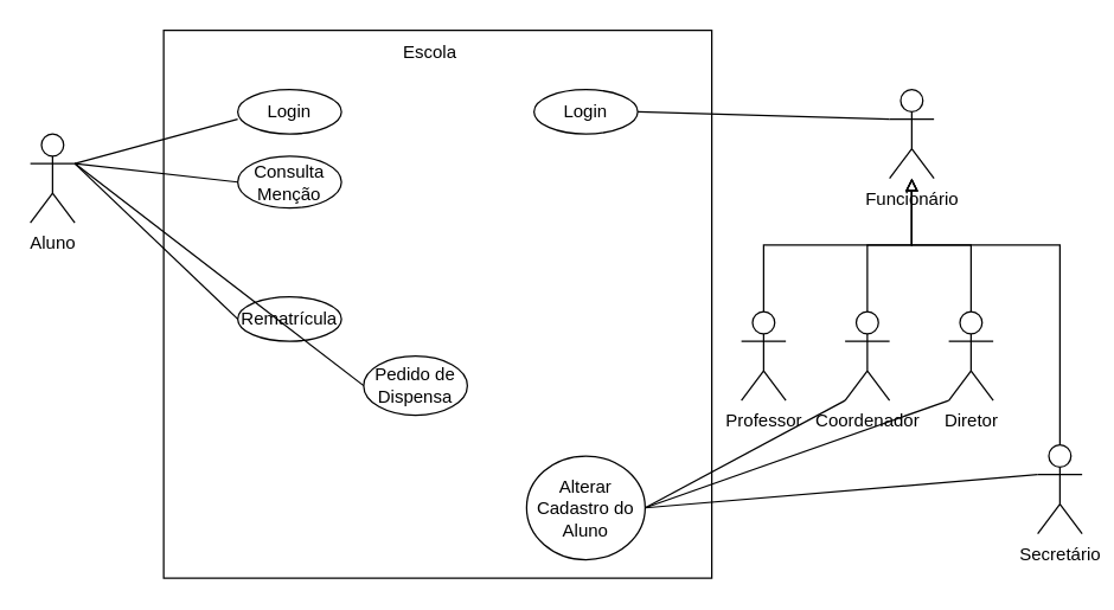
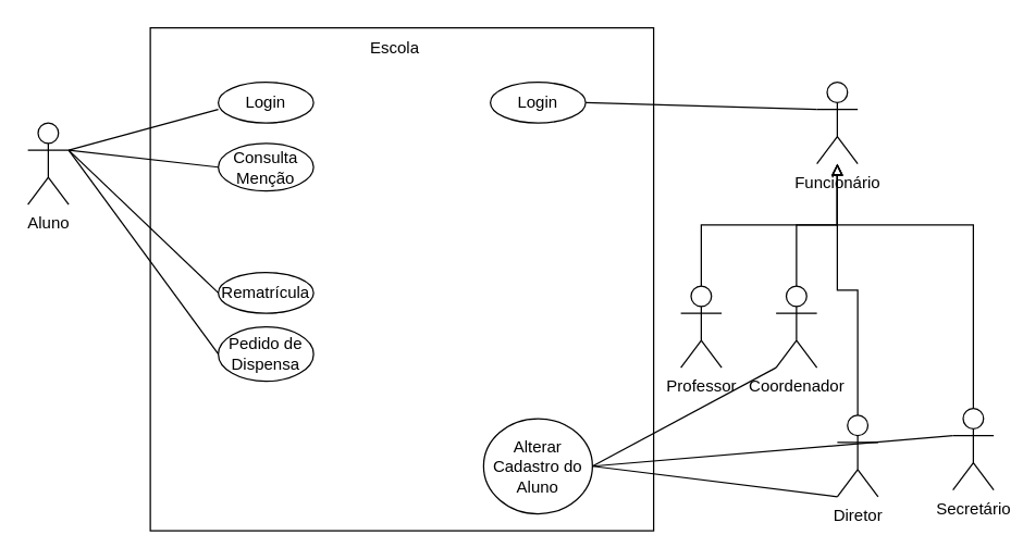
  <mxCell id="0" />
  <mxCell id="1" parent="0" />
  <mxCell id="2" value="Aluno&lt;br&gt;" style="shape=umlActor;verticalLabelPosition=bottom;verticalAlign=top;html=1;outlineConnect=0;" vertex="1" parent="1"><mxGeometry x="20" y="90" width="30" height="60" as="geometry" /></mxCell>
  <mxCell id="3" value="" style="whiteSpace=wrap;html=1;aspect=fixed;" vertex="1" parent="1"><mxGeometry x="110" y="20" width="370" height="370" as="geometry" /></mxCell>
  <mxCell id="4" value="Escola" style="text;html=1;strokeColor=none;fillColor=none;align=center;verticalAlign=middle;whiteSpace=wrap;rounded=0;" vertex="1" parent="1"><mxGeometry x="260" y="20" width="60" height="30" as="geometry" /></mxCell>
  <mxCell id="5" value="Login" style="ellipse;whiteSpace=wrap;html=1;" vertex="1" parent="1"><mxGeometry x="160" y="60" width="70" height="30" as="geometry" /></mxCell>
  <mxCell id="6" value="" style="endArrow=none;html=1;rounded=0;entryX=0.135;entryY=0.162;entryDx=0;entryDy=0;entryPerimeter=0;exitX=1;exitY=0.333;exitDx=0;exitDy=0;exitPerimeter=0;" edge="1" parent="1" source="2" target="3"><mxGeometry width="50" height="50" relative="1" as="geometry"><mxPoint x="300" y="300" as="sourcePoint" /><mxPoint x="350" y="250" as="targetPoint" /></mxGeometry></mxCell>
  <mxCell id="7" value="Consulta Menção" style="ellipse;whiteSpace=wrap;html=1;" vertex="1" parent="1"><mxGeometry x="160" y="105" width="70" height="35" as="geometry" /></mxCell>
  <mxCell id="8" value="" style="endArrow=none;html=1;rounded=0;entryX=0;entryY=0.5;entryDx=0;entryDy=0;exitX=1;exitY=0.333;exitDx=0;exitDy=0;exitPerimeter=0;" edge="1" parent="1" source="2" target="7"><mxGeometry width="50" height="50" relative="1" as="geometry"><mxPoint x="60" y="120" as="sourcePoint" /><mxPoint x="169.95" y="89.94" as="targetPoint" /></mxGeometry></mxCell>
  <mxCell id="9" value="Rematrícula" style="ellipse;whiteSpace=wrap;html=1;" vertex="1" parent="1"><mxGeometry x="160" y="200" width="70" height="30" as="geometry" /></mxCell>
- <mxCell id="10" value="Pedido de Dispensa" style="ellipse;whiteSpace=wrap;html=1;" vertex="1" parent="1"><mxGeometry x="245" y="240" width="70" height="40" as="geometry" /></mxCell>
+ <mxCell id="10" value="Pedido de Dispensa" style="ellipse;whiteSpace=wrap;html=1;" vertex="1" parent="1"><mxGeometry x="160" y="240" width="70" height="40" as="geometry" /></mxCell>
  <mxCell id="11" value="" style="endArrow=none;html=1;rounded=0;entryX=0;entryY=0.5;entryDx=0;entryDy=0;exitX=1;exitY=0.333;exitDx=0;exitDy=0;exitPerimeter=0;" edge="1" parent="1" source="2" target="9"><mxGeometry width="50" height="50" relative="1" as="geometry"><mxPoint x="60" y="120" as="sourcePoint" /><mxPoint x="170" y="175" as="targetPoint" /></mxGeometry></mxCell>
  <mxCell id="12" value="" style="endArrow=none;html=1;rounded=0;entryX=0;entryY=0.5;entryDx=0;entryDy=0;exitX=1;exitY=0.333;exitDx=0;exitDy=0;exitPerimeter=0;" edge="1" parent="1" source="2" target="10"><mxGeometry width="50" height="50" relative="1" as="geometry"><mxPoint x="70" y="130" as="sourcePoint" /><mxPoint x="180" y="185" as="targetPoint" /></mxGeometry></mxCell>
  <mxCell id="13" value="" style="edgeStyle=elbowEdgeStyle;rounded=0;orthogonalLoop=1;jettySize=auto;elbow=vertical;html=1;endArrow=block;endFill=0;exitX=0.5;exitY=0;exitDx=0;exitDy=0;exitPerimeter=0;" edge="1" parent="1" target="14"><mxGeometry relative="1" as="geometry"><mxPoint x="715" y="305" as="sourcePoint" /><mxPoint x="615" y="125" as="targetPoint" /><Array as="points"><mxPoint x="670" y="165" /><mxPoint x="690" y="165" /></Array></mxGeometry></mxCell>
  <mxCell id="14" value="Funcionário" style="shape=umlActor;verticalLabelPosition=bottom;verticalAlign=top;html=1;outlineConnect=0;" vertex="1" parent="1"><mxGeometry x="600" y="60" width="30" height="60" as="geometry" /></mxCell>
  <mxCell id="15" value="Coordenador" style="shape=umlActor;verticalLabelPosition=bottom;verticalAlign=top;html=1;outlineConnect=0;" vertex="1" parent="1"><mxGeometry x="570" y="210" width="30" height="60" as="geometry" /></mxCell>
  <mxCell id="16" value="Secretário" style="shape=umlActor;verticalLabelPosition=bottom;verticalAlign=top;html=1;outlineConnect=0;" vertex="1" parent="1"><mxGeometry x="700" y="300" width="30" height="60" as="geometry" /></mxCell>
  <mxCell id="17" value="Professor" style="shape=umlActor;verticalLabelPosition=bottom;verticalAlign=top;html=1;outlineConnect=0;" vertex="1" parent="1"><mxGeometry x="500" y="210" width="30" height="60" as="geometry" /></mxCell>
- <mxCell id="18" value="Diretor" style="shape=umlActor;verticalLabelPosition=bottom;verticalAlign=top;html=1;outlineConnect=0;" vertex="1" parent="1"><mxGeometry x="640" y="210" width="30" height="60" as="geometry" /></mxCell>
+ <mxCell id="18" value="Diretor" style="shape=umlActor;verticalLabelPosition=bottom;verticalAlign=top;html=1;outlineConnect=0;" vertex="1" parent="1"><mxGeometry x="615" y="305" width="30" height="60" as="geometry" /></mxCell>
  <mxCell id="19" value="" style="edgeStyle=elbowEdgeStyle;rounded=0;orthogonalLoop=1;jettySize=auto;elbow=vertical;html=1;endArrow=block;endFill=0;exitX=0.5;exitY=0;exitDx=0;exitDy=0;exitPerimeter=0;" edge="1" parent="1" source="18" target="14"><mxGeometry relative="1" as="geometry"><mxPoint x="660" y="210" as="sourcePoint" /><mxPoint x="620" y="120" as="targetPoint" /></mxGeometry></mxCell>
  <mxCell id="20" value="" style="edgeStyle=elbowEdgeStyle;rounded=0;orthogonalLoop=1;jettySize=auto;elbow=vertical;html=1;endArrow=block;endFill=0;exitX=0.5;exitY=0;exitDx=0;exitDy=0;exitPerimeter=0;" edge="1" parent="1" source="15" target="14"><mxGeometry relative="1" as="geometry"><mxPoint x="725" y="230" as="sourcePoint" /><mxPoint x="635" y="140" as="targetPoint" /></mxGeometry></mxCell>
  <mxCell id="21" value="" style="edgeStyle=elbowEdgeStyle;rounded=0;orthogonalLoop=1;jettySize=auto;elbow=vertical;html=1;endArrow=block;endFill=0;exitX=0.5;exitY=0;exitDx=0;exitDy=0;exitPerimeter=0;" edge="1" parent="1" source="17" target="14"><mxGeometry relative="1" as="geometry"><mxPoint x="610" y="220" as="sourcePoint" /><mxPoint x="520" y="130" as="targetPoint" /></mxGeometry></mxCell>
  <mxCell id="22" value="Login" style="ellipse;whiteSpace=wrap;html=1;" vertex="1" parent="1"><mxGeometry x="360" y="60" width="70" height="30" as="geometry" /></mxCell>
  <mxCell id="23" value="" style="endArrow=none;html=1;rounded=0;entryX=0;entryY=0.333;entryDx=0;entryDy=0;entryPerimeter=0;exitX=1;exitY=0.5;exitDx=0;exitDy=0;" edge="1" parent="1" source="22" target="14"><mxGeometry width="50" height="50" relative="1" as="geometry"><mxPoint x="440" y="90.06" as="sourcePoint" /><mxPoint x="549.95" y="60" as="targetPoint" /></mxGeometry></mxCell>
  <mxCell id="24" value="Alterar Cadastro do Aluno" style="ellipse;whiteSpace=wrap;html=1;" vertex="1" parent="1"><mxGeometry x="355" y="307.5" width="80" height="70" as="geometry" /></mxCell>
  <mxCell id="25" value="" style="endArrow=none;html=1;rounded=0;entryX=0;entryY=1;entryDx=0;entryDy=0;entryPerimeter=0;exitX=1;exitY=0.5;exitDx=0;exitDy=0;" edge="1" parent="1" source="24" target="18"><mxGeometry width="50" height="50" relative="1" as="geometry"><mxPoint x="435" y="307.5" as="sourcePoint" /><mxPoint x="605" y="312.5" as="targetPoint" /></mxGeometry></mxCell>
  <mxCell id="26" value="" style="endArrow=none;html=1;rounded=0;entryX=0;entryY=1;entryDx=0;entryDy=0;entryPerimeter=0;exitX=1;exitY=0.5;exitDx=0;exitDy=0;" edge="1" parent="1" source="24" target="15"><mxGeometry width="50" height="50" relative="1" as="geometry"><mxPoint x="450" y="95" as="sourcePoint" /><mxPoint x="620" y="100" as="targetPoint" /></mxGeometry></mxCell>
  <mxCell id="27" value="" style="endArrow=none;html=1;rounded=0;entryX=0;entryY=0.333;entryDx=0;entryDy=0;entryPerimeter=0;exitX=1;exitY=0.5;exitDx=0;exitDy=0;" edge="1" parent="1" source="24" target="16"><mxGeometry width="50" height="50" relative="1" as="geometry"><mxPoint x="450" y="347.5" as="sourcePoint" /><mxPoint x="620" y="352.5" as="targetPoint" /></mxGeometry></mxCell>
